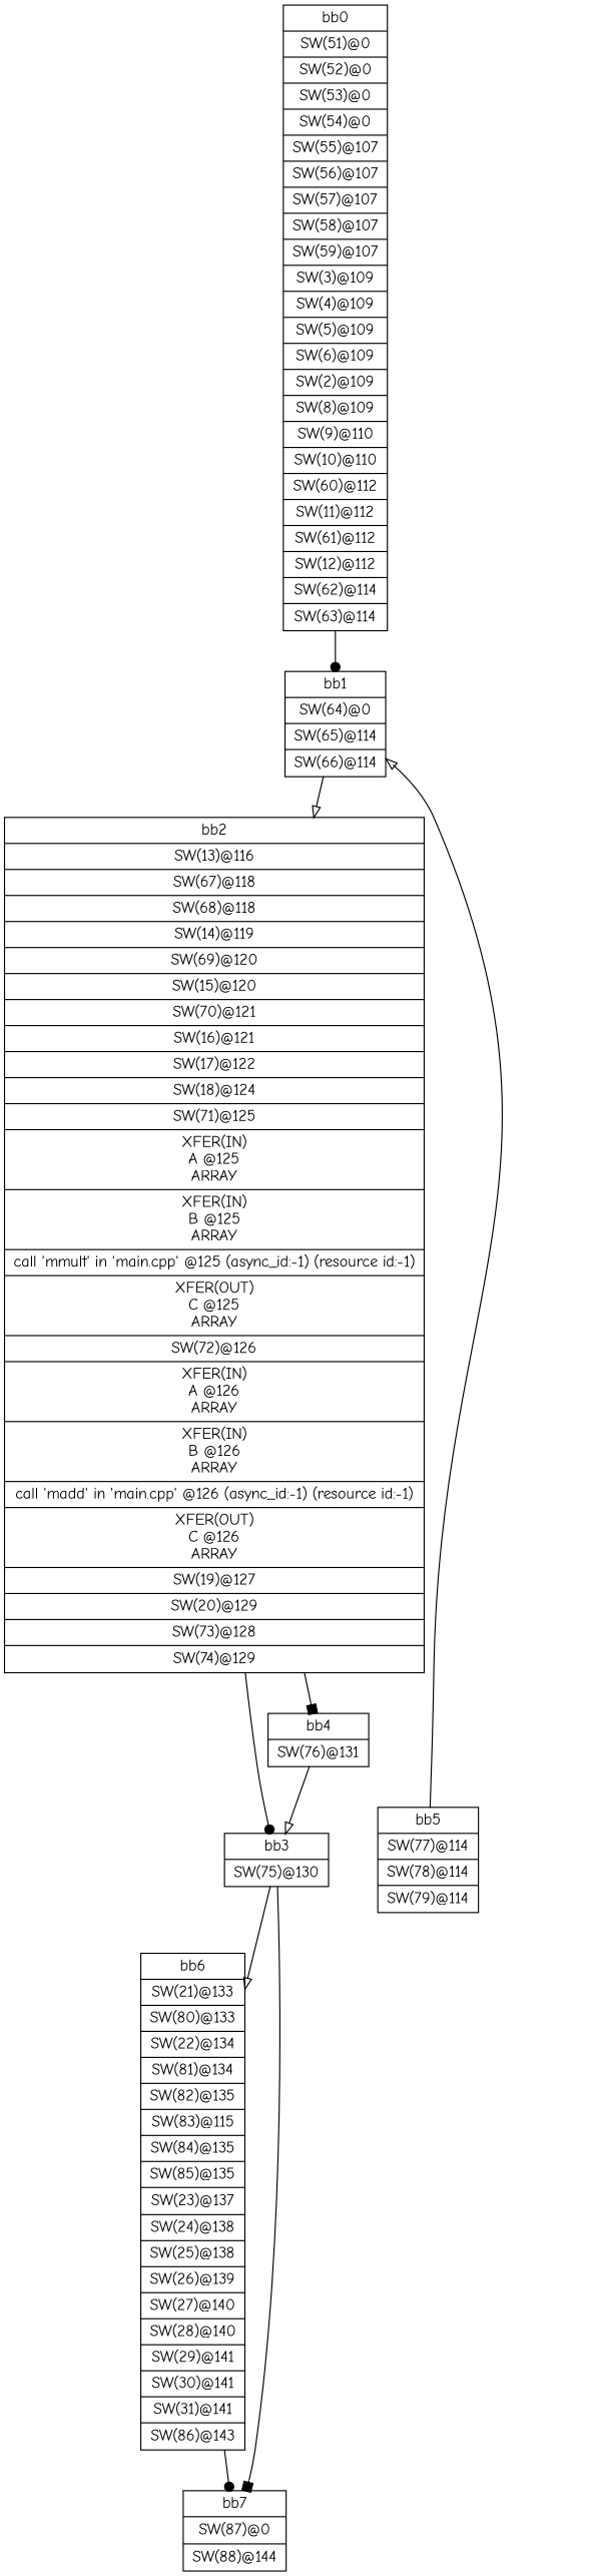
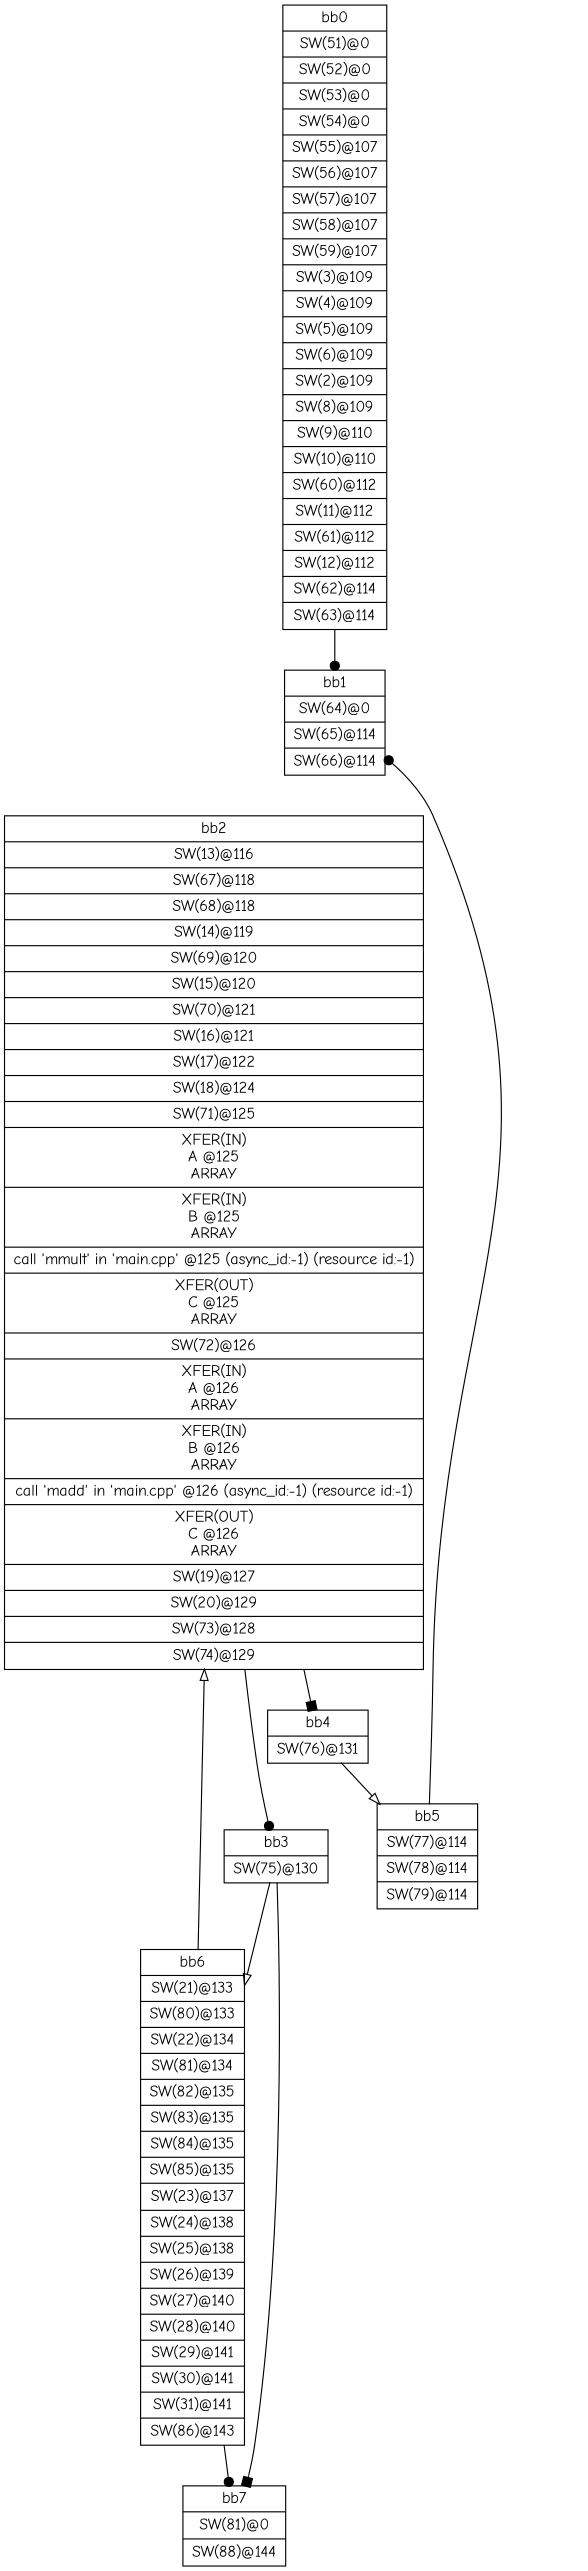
  digraph {
    fontname="Comic Neue"
    node [fontname="Comic Neue" shape=record]
    edge [arrowhead=dot fontname="Comic Neue"]
    n1 [label="{bb0|<x000002862E2FDC80>SW(51)@0\n|<x000002862E2FD8C0>SW(52)@0\n|<x000002862E2FDD20>SW(53)@0\n|<x000002862E2FE220>SW(54)@0\n|<x000002862E2FD780>SW(55)@107\n|<x000002862E2FDDC0>SW(56)@107\n|<x000002862E2FEEA0>SW(57)@107\n|<x000002862E2FE9A0>SW(58)@107\n|<x000002862E2FDFA0>SW(59)@107\n|<x000002862D6D0700>SW(3)@109\n|<x000002862D6D14C0>SW(4)@109\n|<x000002862D6D07A0>SW(5)@109\n|<x000002862D6D1740>SW(6)@109\n|<x000002862D6D1E20>SW(2)@109\n|<x000002862D6D17E0>SW(8)@109\n|<x000002862D6D0A20>SW(9)@110\n|<x000002862D6D0020>SW(10)@110\n|<x000002862E2FE040>SW(60)@112\n|<x000002862D6D0CA0>SW(11)@112\n|<x000002862E2FEAE0>SW(61)@112\n|<x000002862D6D0E80>SW(12)@112\n|<x000002862E2FE0E0>SW(62)@114\n|<x000002862E2FE180>SW(63)@114\n}"]
    n2 [label="{bb1|<x000002862E2FD140>SW(64)@0\n|<x000002862E2FE2C0>SW(65)@114\n|<x000002862E2FE360>SW(66)@114\n}"]
    n3 [label="{bb2|<x000002862D6D0F20>SW(13)@116\n|<x000002862E2FE4A0>SW(67)@118\n|<x000002862E3070B0>SW(68)@118\n|<x000002862D6D11A0>SW(14)@119\n|<x000002862E306CF0>SW(69)@120\n|<x000002862D6D1880>SW(15)@120\n|<x000002862E3062F0>SW(70)@121\n|<x000002862D6D1240>SW(16)@121\n|<x000002862D6D1380>SW(17)@122\n|<x000002862D6D1920>SW(18)@124\n|<x000002862E306570>SW(71)@125\n|<x000002862E307AB0>XFER(IN)\nA @125\nARRAY\n|<x000002862E3069D0>XFER(IN)\nB @125\nARRAY\n|<x000002862D6F2750>call 'mmult' in 'main.cpp' @125 (async_id:-1) (resource id:-1)\n|<x000002862E307C90>XFER(OUT)\nC @125\nARRAY\n|<x000002862E306610>SW(72)@126\n|<x000002862E307790>XFER(IN)\nA @126\nARRAY\n|<x000002862E3064D0>XFER(IN)\nB @126\nARRAY\n|<x000002862D6F2F30>call 'madd' in 'main.cpp' @126 (async_id:-1) (resource id:-1)\n|<x000002862E306A70>XFER(OUT)\nC @126\nARRAY\n|<x000002862D6D1A60>SW(19)@127\n|<x000002862D66E0F0>SW(20)@129\n|<x000002862E307BF0>SW(73)@128\n|<x000002862E307510>SW(74)@129\n}"]
    n4 [label="{bb3|<x000002862E307F10>SW(75)@130\n}"]
    n5 [label="{bb4|<x000002862E307830>SW(76)@131\n}"]
-   n6 [label="{bb6|<x000002862D6D1BA0>SW(21)@133\n|<x000002862E3078D0>SW(80)@133\n|<x000002862E2FEB80>SW(22)@134\n|<x000002862E307D30>SW(81)@134\n|<x000002862E307650>SW(82)@135\n|<x000002862E3076F0>SW(83)@115\n|<x000002862E306430>SW(84)@135\n|<x000002862E306930>SW(85)@135\n|<x000002862E2FD1E0>SW(23)@137\n|<x000002862E2FD0A0>SW(24)@138\n|<x000002862E2FE900>SW(25)@138\n|<x000002862E2FDF00>SW(26)@139\n|<x000002862E2FD640>SW(27)@140\n|<x000002862E2FDB40>SW(28)@140\n|<x000002862E2FE720>SW(29)@141\n|<x000002862E2FE5E0>SW(30)@141\n|<x000002862E2FE7C0>SW(31)@141\n|<x000002862E3066B0>SW(86)@143\n}"]
-   n7 [label="{bb7|<x000002862E307DD0>SW(87)@0\n|<x000002862E306390>SW(88)@144\n}"]
+   n6 [label="{bb6|<x000002862D6D1BA0>SW(21)@133\n|<x000002862E3078D0>SW(80)@133\n|<x000002862E2FEB80>SW(22)@134\n|<x000002862E307D30>SW(81)@134\n|<x000002862E307650>SW(82)@135\n|<x000002862E3076F0>SW(83)@135\n|<x000002862E306430>SW(84)@135\n|<x000002862E306930>SW(85)@135\n|<x000002862E2FD1E0>SW(23)@137\n|<x000002862E2FD0A0>SW(24)@138\n|<x000002862E2FE900>SW(25)@138\n|<x000002862E2FDF00>SW(26)@139\n|<x000002862E2FD640>SW(27)@140\n|<x000002862E2FDB40>SW(28)@140\n|<x000002862E2FE720>SW(29)@141\n|<x000002862E2FE5E0>SW(30)@141\n|<x000002862E2FE7C0>SW(31)@141\n|<x000002862E3066B0>SW(86)@143\n}"]
+   n7 [label="{bb7|<x000002862E307DD0>SW(81)@0\n|<x000002862E306390>SW(88)@144\n}"]
    n8 [label="{bb5|<x000002862E307B50>SW(77)@114\n|<x000002862E306890>SW(78)@114\n|<x000002862E307330>SW(79)@114\n}"]
    n1 -> n2
-   n2 -> n3 [arrowhead=onormal]
+   n6 -> n3 [arrowhead=onormal]
    n3 -> n4
    n3 -> n5 [arrowhead=box]
    n4 -> n6 [arrowhead=onormal]
    n4 -> n7 [arrowhead=box]
-   n5 -> n4 [arrowhead=onormal]
+   n5 -> n8 [arrowhead=onormal]
    n6 -> n7
-   n8 -> n2 [arrowhead=onormal]
+   n8 -> n2
  }
